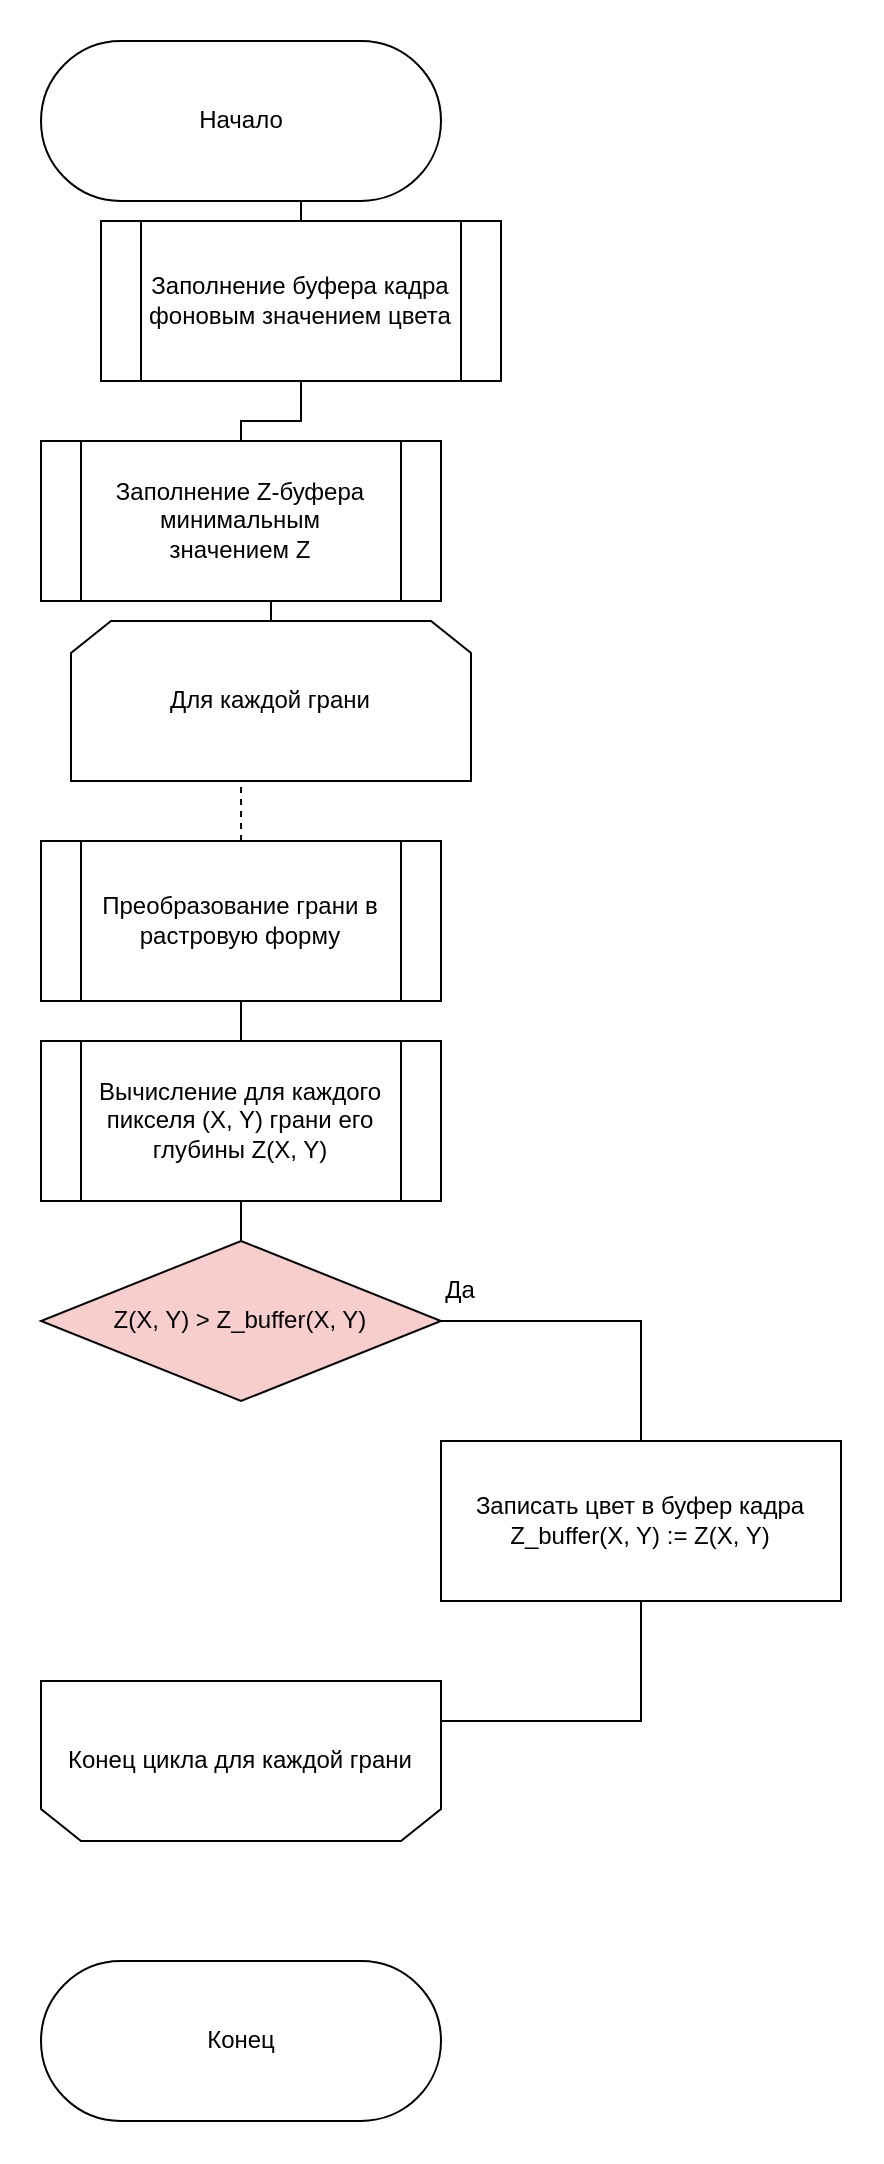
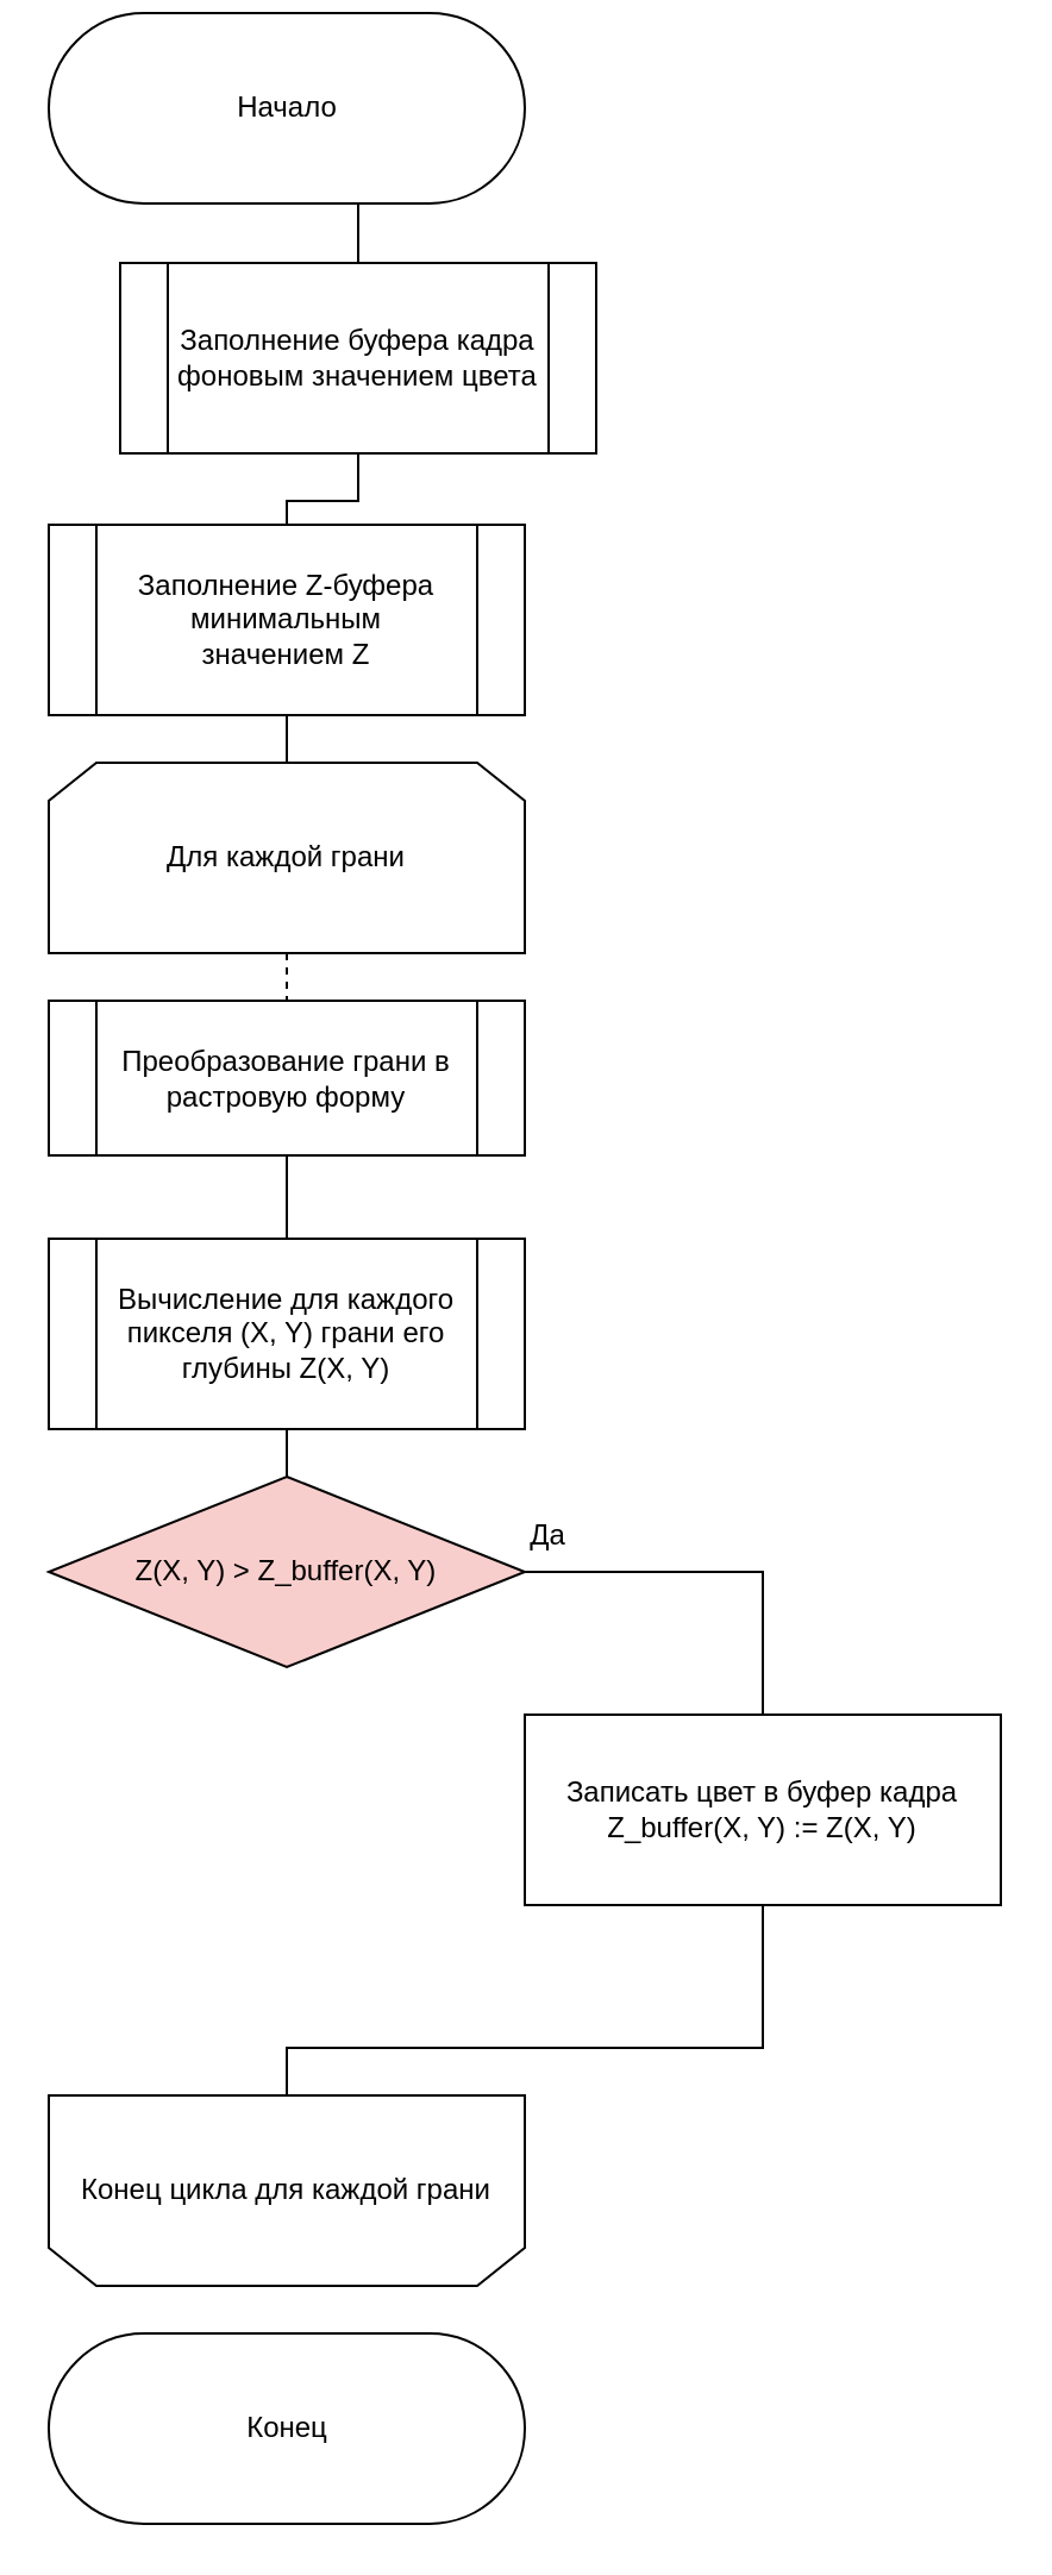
  <mxCell id="0" />
  <mxCell id="1" parent="0" />
  <mxCell id="2" style="edgeStyle=orthogonalEdgeStyle;rounded=0;orthogonalLoop=1;jettySize=auto;html=1;exitX=0.5;exitY=0.5;exitDx=0;exitDy=40;exitPerimeter=0;entryX=0.5;entryY=0;entryDx=0;entryDy=0;strokeWidth=1;fontSize=12;endArrow=none;endFill=0;" edge="1" parent="1" source="3" target="6"><mxGeometry relative="1" as="geometry" /></mxCell>
- <mxCell id="3" value="&lt;font style=&quot;font-size: 12px;&quot;&gt;Начало&lt;/font&gt;" style="html=1;dashed=0;whitespace=wrap;shape=mxgraph.dfd.start;fontSize=12;" vertex="1" parent="1"><mxGeometry x="20" y="20" width="200" height="80" as="geometry" /></mxCell>
+ <mxCell id="3" value="&lt;font style=&quot;font-size: 12px;&quot;&gt;Начало&lt;/font&gt;" style="html=1;dashed=0;whitespace=wrap;shape=mxgraph.dfd.start;fontSize=12;" vertex="1" parent="1"><mxGeometry x="20" y="5" width="200" height="80" as="geometry" /></mxCell>
  <mxCell id="4" value="&lt;font style=&quot;font-size: 12px;&quot;&gt;Конец&lt;/font&gt;" style="html=1;dashed=0;whitespace=wrap;shape=mxgraph.dfd.start;fontSize=12;" vertex="1" parent="1"><mxGeometry x="20" y="980" width="200" height="80" as="geometry" /></mxCell>
  <mxCell id="5" style="edgeStyle=orthogonalEdgeStyle;rounded=0;orthogonalLoop=1;jettySize=auto;html=1;exitX=0.5;exitY=1;exitDx=0;exitDy=0;entryX=0.5;entryY=0;entryDx=0;entryDy=0;strokeWidth=1;fontSize=12;endArrow=none;endFill=0;" edge="1" parent="1" source="6" target="8"><mxGeometry relative="1" as="geometry" /></mxCell>
  <mxCell id="6" value="Заполнение буфера кадра фоновым значением цвета" style="shape=process;whiteSpace=wrap;html=1;backgroundOutline=1;" vertex="1" parent="1"><mxGeometry x="50" y="110" width="200" height="80" as="geometry" /></mxCell>
  <mxCell id="7" style="edgeStyle=orthogonalEdgeStyle;rounded=0;orthogonalLoop=1;jettySize=auto;html=1;exitX=0.5;exitY=1;exitDx=0;exitDy=0;entryX=0.5;entryY=0;entryDx=0;entryDy=0;strokeWidth=1;fontSize=12;endArrow=none;endFill=0;" edge="1" parent="1" source="8" target="10"><mxGeometry relative="1" as="geometry" /></mxCell>
  <mxCell id="8" value="&lt;div&gt;Заполнение Z-буфера минимальным&lt;/div&gt;&lt;div&gt;значением Z&lt;/div&gt;" style="shape=process;whiteSpace=wrap;html=1;backgroundOutline=1;" vertex="1" parent="1"><mxGeometry x="20" y="220" width="200" height="80" as="geometry" /></mxCell>
  <mxCell id="9" style="edgeStyle=orthogonalEdgeStyle;rounded=0;orthogonalLoop=1;jettySize=auto;html=1;exitX=0.5;exitY=1;exitDx=0;exitDy=0;entryX=0.5;entryY=0;entryDx=0;entryDy=0;strokeWidth=1;fontSize=12;endArrow=none;endFill=0;dashed=1;" edge="1" parent="1" source="10" target="12"><mxGeometry relative="1" as="geometry" /></mxCell>
- <mxCell id="10" value="Для каждой грани" style="shape=loopLimit;whiteSpace=wrap;html=1;strokeWidth=1;fontSize=12;" vertex="1" parent="1"><mxGeometry x="35" y="310" width="200" height="80" as="geometry" /></mxCell>
+ <mxCell id="10" value="Для каждой грани" style="shape=loopLimit;whiteSpace=wrap;html=1;strokeWidth=1;fontSize=12;" vertex="1" parent="1"><mxGeometry x="20" y="320" width="200" height="80" as="geometry" /></mxCell>
  <mxCell id="11" style="edgeStyle=orthogonalEdgeStyle;rounded=0;orthogonalLoop=1;jettySize=auto;html=1;exitX=0.5;exitY=1;exitDx=0;exitDy=0;entryX=0.5;entryY=0;entryDx=0;entryDy=0;strokeWidth=1;fontSize=12;endArrow=none;endFill=0;" edge="1" parent="1" source="12" target="14"><mxGeometry relative="1" as="geometry" /></mxCell>
- <mxCell id="12" value="Преобразование грани в растровую форму" style="shape=process;whiteSpace=wrap;html=1;backgroundOutline=1;" vertex="1" parent="1"><mxGeometry x="20" y="420" width="200" height="80" as="geometry" /></mxCell>
+ <mxCell id="12" value="Преобразование грани в растровую форму" style="shape=process;whiteSpace=wrap;html=1;backgroundOutline=1;" vertex="1" parent="1"><mxGeometry x="20" y="420" width="200" height="65" as="geometry" /></mxCell>
  <mxCell id="13" style="edgeStyle=orthogonalEdgeStyle;rounded=0;orthogonalLoop=1;jettySize=auto;html=1;exitX=0.5;exitY=1;exitDx=0;exitDy=0;entryX=0.5;entryY=0;entryDx=0;entryDy=0;strokeWidth=1;fontSize=12;endArrow=none;endFill=0;" edge="1" parent="1" source="14" target="16"><mxGeometry relative="1" as="geometry" /></mxCell>
  <mxCell id="14" value="Вычисление для каждого пикселя (X, Y) грани его глубины Z(X, Y)" style="shape=process;whiteSpace=wrap;html=1;backgroundOutline=1;" vertex="1" parent="1"><mxGeometry x="20" y="520" width="200" height="80" as="geometry" /></mxCell>
  <mxCell id="15" style="edgeStyle=orthogonalEdgeStyle;rounded=0;orthogonalLoop=1;jettySize=auto;html=1;exitX=1;exitY=0.5;exitDx=0;exitDy=0;entryX=0.5;entryY=0;entryDx=0;entryDy=0;fontSize=12;strokeWidth=1;endArrow=none;endFill=0;" edge="1" parent="1" source="16" target="18"><mxGeometry relative="1" as="geometry" /></mxCell>
  <mxCell id="16" value="Z(X, Y) &amp;gt; Z_buffer(X, Y)" style="rhombus;whiteSpace=wrap;html=1;fontSize=12;fillColor=#f8cecc;" vertex="1" parent="1"><mxGeometry x="20" y="620" width="200" height="80" as="geometry" /></mxCell>
  <mxCell id="17" style="edgeStyle=orthogonalEdgeStyle;rounded=0;orthogonalLoop=1;jettySize=auto;html=1;exitX=0.5;exitY=1;exitDx=0;exitDy=0;entryX=0.5;entryY=1;entryDx=0;entryDy=0;strokeWidth=1;fontSize=12;endArrow=none;endFill=0;" edge="1" parent="1" source="18" target="20"><mxGeometry relative="1" as="geometry"><Array as="points"><mxPoint x="320" y="860" /><mxPoint x="120" y="860" /></Array></mxGeometry></mxCell>
  <mxCell id="18" value="&lt;div&gt;Записать цвет в буфер кадра&lt;/div&gt;&lt;div&gt;Z_buffer(X, Y) := Z(X, Y)&lt;br&gt;&lt;/div&gt;" style="rounded=0;whiteSpace=wrap;html=1;fontSize=12;" vertex="1" parent="1"><mxGeometry x="220" y="720" width="200" height="80" as="geometry" /></mxCell>
  <mxCell id="19" value="Да" style="text;html=1;strokeColor=none;fillColor=none;align=center;verticalAlign=middle;whiteSpace=wrap;rounded=0;fontSize=12;" vertex="1" parent="1"><mxGeometry x="200" y="630" width="60" height="30" as="geometry" /></mxCell>
- <mxCell id="20" value="Конец цикла для каждой грани" style="shape=loopLimit;whiteSpace=wrap;html=1;strokeWidth=1;fontSize=12;direction=west;" vertex="1" parent="1"><mxGeometry x="20" y="840" width="200" height="80" as="geometry" /></mxCell>
+ <mxCell id="20" value="Конец цикла для каждой грани" style="shape=loopLimit;whiteSpace=wrap;html=1;strokeWidth=1;fontSize=12;direction=west;" vertex="1" parent="1"><mxGeometry x="20" y="880" width="200" height="80" as="geometry" /></mxCell>
